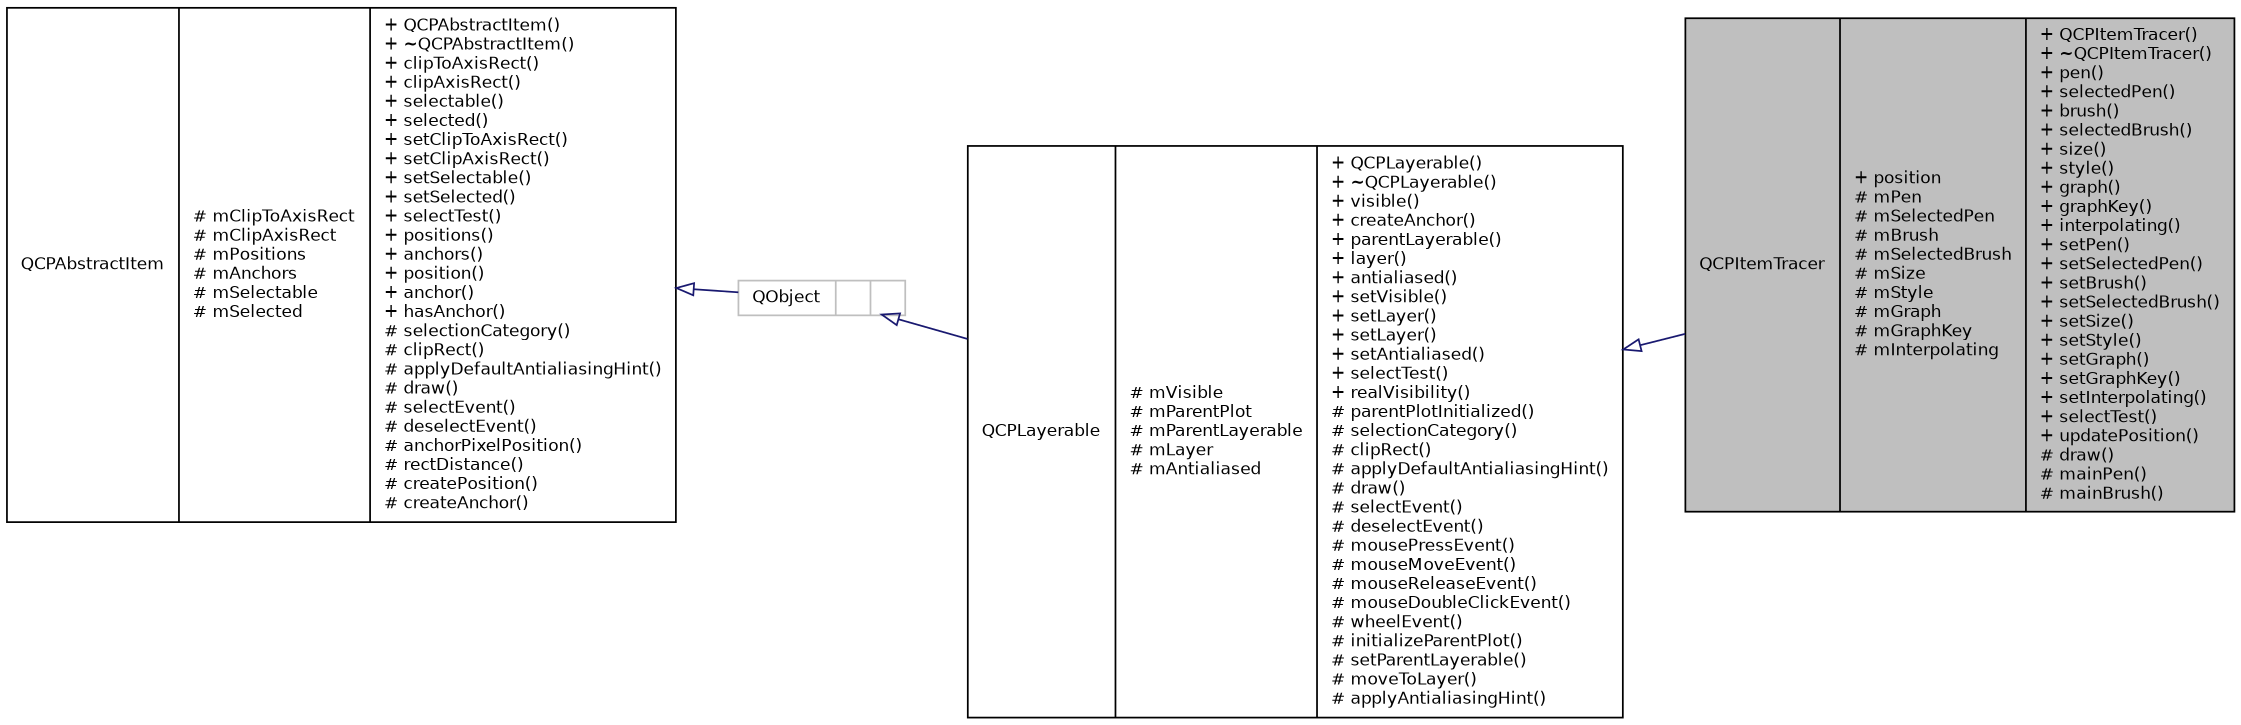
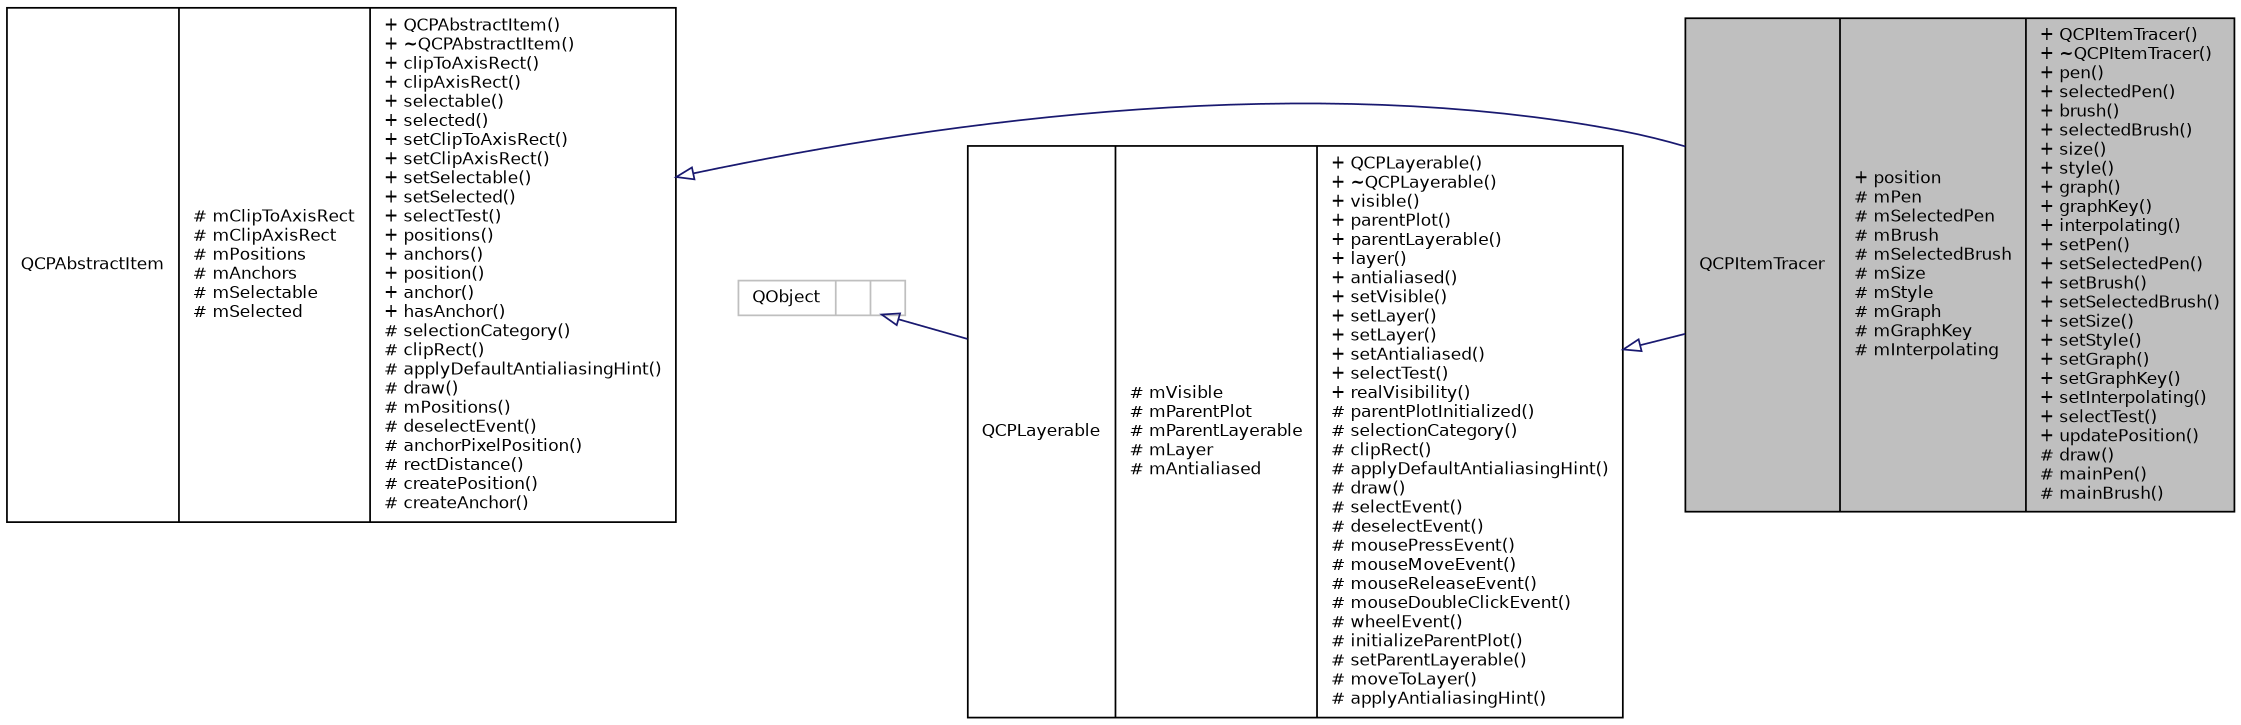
  digraph {
    rankdir=LR
    node [color=black fillcolor=white fontname=Helvetica fontsize=10 shape=record style=filled]
    edge [arrowtail=onormal color=midnightblue dir=back fontname=Helvetica fontsize=10 labelfontname=Helvetica labelfontsize=10 style=solid]
    n1 [fillcolor=grey75 fontcolor=black height=0.2 label="{QCPItemTracer\n|+ position\l# mPen\l# mSelectedPen\l# mBrush\l# mSelectedBrush\l# mSize\l# mStyle\l# mGraph\l# mGraphKey\l# mInterpolating\l|+ QCPItemTracer()\l+ ~QCPItemTracer()\l+ pen()\l+ selectedPen()\l+ brush()\l+ selectedBrush()\l+ size()\l+ style()\l+ graph()\l+ graphKey()\l+ interpolating()\l+ setPen()\l+ setSelectedPen()\l+ setBrush()\l+ setSelectedBrush()\l+ setSize()\l+ setStyle()\l+ setGraph()\l+ setGraphKey()\l+ setInterpolating()\l+ selectTest()\l+ updatePosition()\l# draw()\l# mainPen()\l# mainBrush()\l}" width=0.4]
-   n2 [height=0.2 label="{QCPAbstractItem\n|# mClipToAxisRect\l# mClipAxisRect\l# mPositions\l# mAnchors\l# mSelectable\l# mSelected\l|+ QCPAbstractItem()\l+ ~QCPAbstractItem()\l+ clipToAxisRect()\l+ clipAxisRect()\l+ selectable()\l+ selected()\l+ setClipToAxisRect()\l+ setClipAxisRect()\l+ setSelectable()\l+ setSelected()\l+ selectTest()\l+ positions()\l+ anchors()\l+ position()\l+ anchor()\l+ hasAnchor()\l# selectionCategory()\l# clipRect()\l# applyDefaultAntialiasingHint()\l# draw()\l# selectEvent()\l# deselectEvent()\l# anchorPixelPosition()\l# rectDistance()\l# createPosition()\l# createAnchor()\l}" width=0.4]
-   n3 [height=0.2 label="{QCPLayerable\n|# mVisible\l# mParentPlot\l# mParentLayerable\l# mLayer\l# mAntialiased\l|+ QCPLayerable()\l+ ~QCPLayerable()\l+ visible()\l+ createAnchor()\l+ parentLayerable()\l+ layer()\l+ antialiased()\l+ setVisible()\l+ setLayer()\l+ setLayer()\l+ setAntialiased()\l+ selectTest()\l+ realVisibility()\l# parentPlotInitialized()\l# selectionCategory()\l# clipRect()\l# applyDefaultAntialiasingHint()\l# draw()\l# selectEvent()\l# deselectEvent()\l# mousePressEvent()\l# mouseMoveEvent()\l# mouseReleaseEvent()\l# mouseDoubleClickEvent()\l# wheelEvent()\l# initializeParentPlot()\l# setParentLayerable()\l# moveToLayer()\l# applyAntialiasingHint()\l}" width=0.4]
+   n2 [height=0.2 label="{QCPAbstractItem\n|# mClipToAxisRect\l# mClipAxisRect\l# mPositions\l# mAnchors\l# mSelectable\l# mSelected\l|+ QCPAbstractItem()\l+ ~QCPAbstractItem()\l+ clipToAxisRect()\l+ clipAxisRect()\l+ selectable()\l+ selected()\l+ setClipToAxisRect()\l+ setClipAxisRect()\l+ setSelectable()\l+ setSelected()\l+ selectTest()\l+ positions()\l+ anchors()\l+ position()\l+ anchor()\l+ hasAnchor()\l# selectionCategory()\l# clipRect()\l# applyDefaultAntialiasingHint()\l# draw()\l# mPositions()\l# deselectEvent()\l# anchorPixelPosition()\l# rectDistance()\l# createPosition()\l# createAnchor()\l}" width=0.4]
+   n3 [height=0.2 label="{QCPLayerable\n|# mVisible\l# mParentPlot\l# mParentLayerable\l# mLayer\l# mAntialiased\l|+ QCPLayerable()\l+ ~QCPLayerable()\l+ visible()\l+ parentPlot()\l+ parentLayerable()\l+ layer()\l+ antialiased()\l+ setVisible()\l+ setLayer()\l+ setLayer()\l+ setAntialiased()\l+ selectTest()\l+ realVisibility()\l# parentPlotInitialized()\l# selectionCategory()\l# clipRect()\l# applyDefaultAntialiasingHint()\l# draw()\l# selectEvent()\l# deselectEvent()\l# mousePressEvent()\l# mouseMoveEvent()\l# mouseReleaseEvent()\l# mouseDoubleClickEvent()\l# wheelEvent()\l# initializeParentPlot()\l# setParentLayerable()\l# moveToLayer()\l# applyAntialiasingHint()\l}" width=0.4]
    n4 [color=grey75 height=0.2 label="{QObject\n||}" width=0.4]
-   n2 -> n4
+   n2 -> n1
    n3 -> n1
    n4 -> n3
  }
